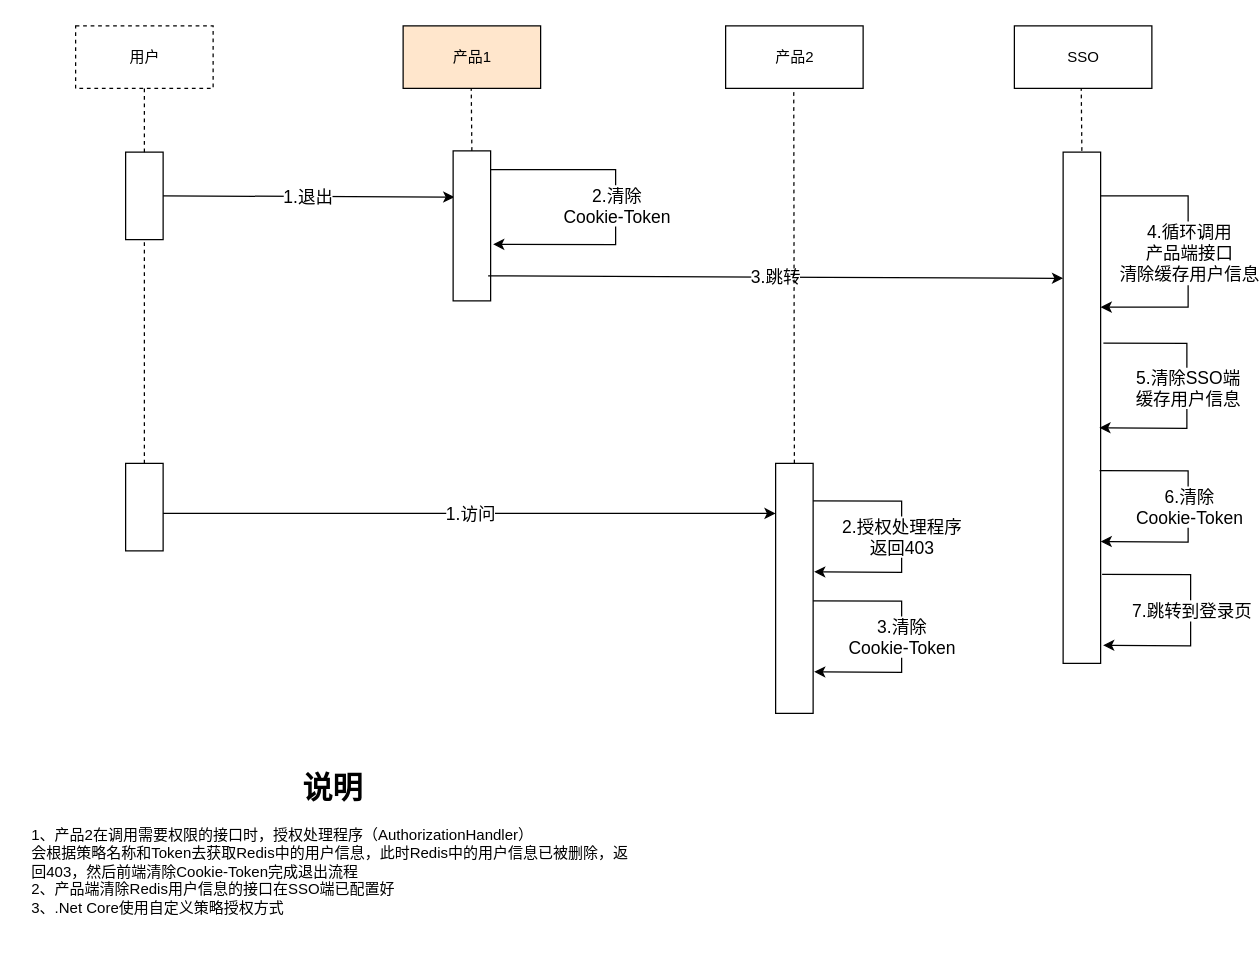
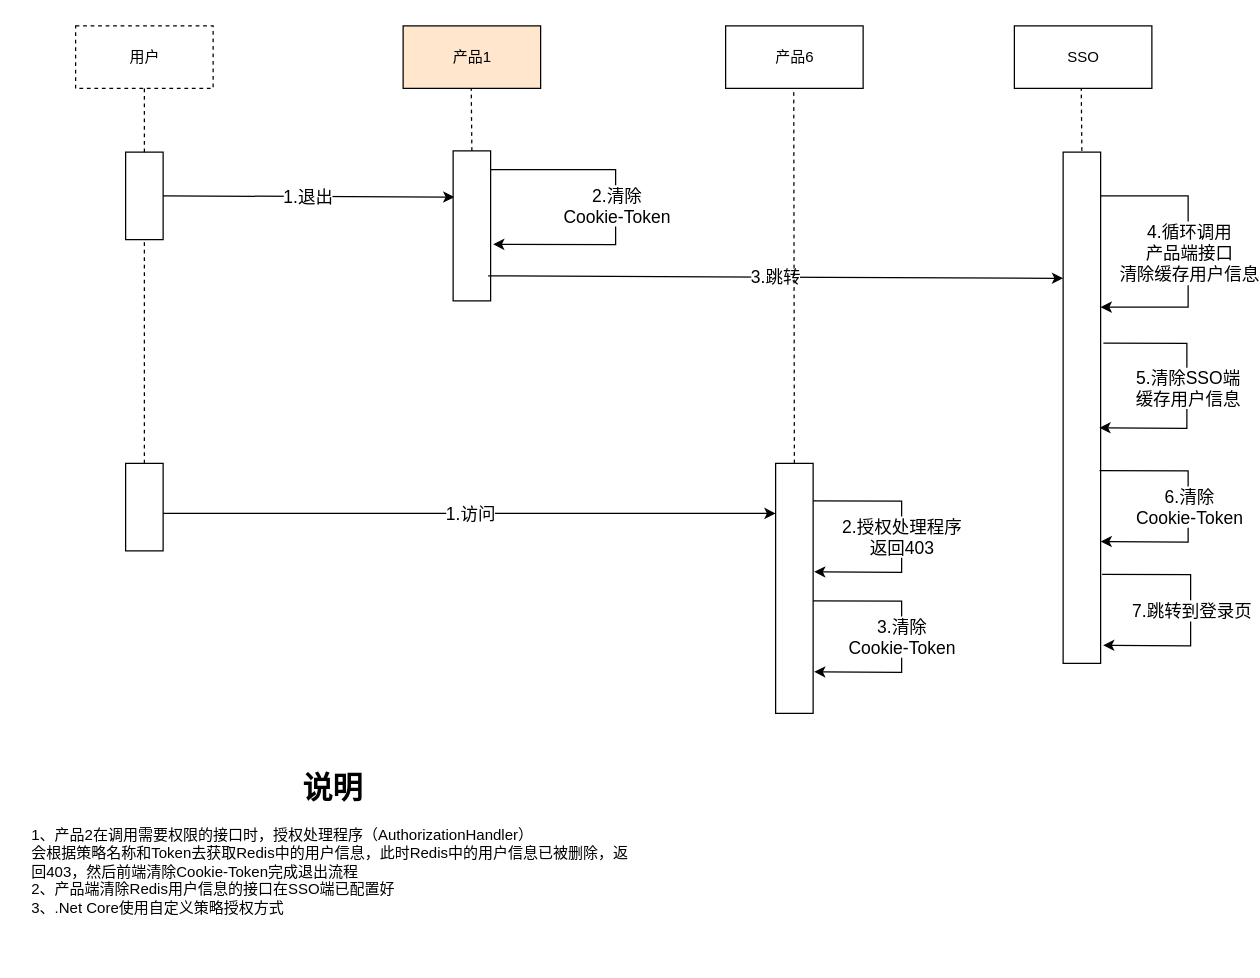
  <mxCell id="0" />
  <mxCell id="1" parent="0" />
  <mxCell id="2" value="用户" style="html=1;dashed=1;" parent="1" vertex="1"><mxGeometry x="60" y="20" width="110" height="50" as="geometry" /></mxCell>
  <mxCell id="3" value="SSO" style="html=1;" parent="1" vertex="1"><mxGeometry x="811" y="20" width="110" height="50" as="geometry" /></mxCell>
  <mxCell id="4" value="产品1" style="html=1;fillColor=#ffe6cc;" parent="1" vertex="1"><mxGeometry x="322" y="20" width="110" height="50" as="geometry" /></mxCell>
  <mxCell id="5" value="" style="rounded=0;whiteSpace=wrap;html=1;" parent="1" vertex="1"><mxGeometry x="100" y="121" width="30" height="70" as="geometry" /></mxCell>
  <mxCell id="6" value="" style="endArrow=classic;html=1;rounded=0;strokeWidth=1;exitX=1;exitY=0.5;exitDx=0;exitDy=0;entryX=0.033;entryY=0.308;entryDx=0;entryDy=0;entryPerimeter=0;" parent="1" source="5" target="9" edge="1"><mxGeometry relative="1" as="geometry"><mxPoint x="170" y="160" as="sourcePoint" /><mxPoint x="300" y="155.1" as="targetPoint" /></mxGeometry></mxCell>
  <mxCell id="7" value="1.退出" style="edgeLabel;resizable=0;html=1;align=center;verticalAlign=middle;fontSize=14;" parent="6" connectable="0" vertex="1"><mxGeometry relative="1" as="geometry" /></mxCell>
  <mxCell id="8" value="" style="endArrow=none;dashed=1;html=1;rounded=0;strokeWidth=1;fontSize=14;entryX=0.5;entryY=1;entryDx=0;entryDy=0;exitX=0.5;exitY=0;exitDx=0;exitDy=0;" parent="1" source="5" target="2" edge="1"><mxGeometry width="50" height="50" relative="1" as="geometry"><mxPoint x="110" y="130" as="sourcePoint" /><mxPoint x="160" y="80" as="targetPoint" /></mxGeometry></mxCell>
  <mxCell id="9" value="" style="rounded=0;whiteSpace=wrap;html=1;" parent="1" vertex="1"><mxGeometry x="362" y="120" width="30" height="120" as="geometry" /></mxCell>
  <mxCell id="10" value="" style="rounded=0;whiteSpace=wrap;html=1;" parent="1" vertex="1"><mxGeometry x="850" y="121" width="30" height="409" as="geometry" /></mxCell>
  <mxCell id="11" value="" style="endArrow=classic;html=1;rounded=0;strokeWidth=1;fontSize=14;entryX=0;entryY=0.664;entryDx=0;entryDy=0;entryPerimeter=0;exitX=0.933;exitY=0.833;exitDx=0;exitDy=0;exitPerimeter=0;" parent="1" source="9" edge="1"><mxGeometry relative="1" as="geometry"><mxPoint x="450" y="220" as="sourcePoint" /><mxPoint x="850" y="221.936" as="targetPoint" /></mxGeometry></mxCell>
  <mxCell id="12" value="3.跳转" style="edgeLabel;resizable=0;html=1;align=center;verticalAlign=middle;fontSize=14;" parent="11" connectable="0" vertex="1"><mxGeometry relative="1" as="geometry" /></mxCell>
  <mxCell id="13" value="" style="endArrow=classic;html=1;rounded=0;strokeWidth=1;fontSize=14;entryX=1;entryY=0.5;entryDx=0;entryDy=0;exitX=1.107;exitY=0.437;exitDx=0;exitDy=0;exitPerimeter=0;" parent="1" edge="1"><mxGeometry relative="1" as="geometry"><mxPoint x="882.21" y="273.733" as="sourcePoint" /><mxPoint x="879" y="341.5" as="targetPoint" /><Array as="points"><mxPoint x="949" y="274" /><mxPoint x="949" y="342" /></Array></mxGeometry></mxCell>
  <mxCell id="14" value="5.清除SSO端&lt;br&gt;缓存用户信息" style="edgeLabel;resizable=0;html=1;align=center;verticalAlign=middle;fontSize=14;" parent="13" connectable="0" vertex="1"><mxGeometry relative="1" as="geometry" /></mxCell>
  <mxCell id="15" value="" style="endArrow=none;dashed=1;html=1;rounded=0;strokeWidth=1;fontSize=14;entryX=0.5;entryY=1;entryDx=0;entryDy=0;" parent="1" edge="1"><mxGeometry x="-1" y="109" width="50" height="50" relative="1" as="geometry"><mxPoint x="377" y="120" as="sourcePoint" /><mxPoint x="376.5" y="70" as="targetPoint" /><mxPoint x="104" y="109" as="offset" /></mxGeometry></mxCell>
  <mxCell id="16" value="" style="endArrow=none;dashed=1;html=1;rounded=0;strokeWidth=1;fontSize=14;entryX=0.5;entryY=1;entryDx=0;entryDy=0;" parent="1" edge="1"><mxGeometry x="-1" y="109" width="50" height="50" relative="1" as="geometry"><mxPoint x="865" y="120" as="sourcePoint" /><mxPoint x="864.5" y="70" as="targetPoint" /><mxPoint x="104" y="109" as="offset" /></mxGeometry></mxCell>
  <mxCell id="17" value="" style="endArrow=classic;html=1;rounded=0;strokeWidth=1;fontSize=14;entryX=1.067;entryY=0.623;entryDx=0;entryDy=0;entryPerimeter=0;" parent="1" target="9" edge="1"><mxGeometry relative="1" as="geometry"><mxPoint x="392" y="134.97" as="sourcePoint" /><mxPoint x="392" y="225.021" as="targetPoint" /><Array as="points"><mxPoint x="492" y="135" /><mxPoint x="492" y="195" /></Array></mxGeometry></mxCell>
  <mxCell id="18" value="2.清除&lt;br&gt;Cookie-Token" style="edgeLabel;resizable=0;html=1;align=center;verticalAlign=middle;fontSize=14;" parent="17" connectable="0" vertex="1"><mxGeometry relative="1" as="geometry" /></mxCell>
  <mxCell id="19" value="" style="endArrow=classic;html=1;rounded=0;strokeWidth=1;fontSize=14;entryX=1;entryY=0.5;entryDx=0;entryDy=0;exitX=0.973;exitY=0.728;exitDx=0;exitDy=0;exitPerimeter=0;" parent="1" edge="1"><mxGeometry relative="1" as="geometry"><mxPoint x="879.19" y="375.752" as="sourcePoint" /><mxPoint x="880" y="432.5" as="targetPoint" /><Array as="points"><mxPoint x="950" y="376" /><mxPoint x="950" y="433" /></Array></mxGeometry></mxCell>
  <mxCell id="20" value="6.清除&lt;br&gt;Cookie-Token" style="edgeLabel;resizable=0;html=1;align=center;verticalAlign=middle;fontSize=14;" parent="19" connectable="0" vertex="1"><mxGeometry relative="1" as="geometry" /></mxCell>
  <mxCell id="21" value="" style="endArrow=classic;html=1;rounded=0;strokeWidth=1;fontSize=14;" parent="1" edge="1"><mxGeometry relative="1" as="geometry"><mxPoint x="880" y="156" as="sourcePoint" /><mxPoint x="880" y="245" as="targetPoint" /><Array as="points"><mxPoint x="950" y="156" /><mxPoint x="950" y="245" /></Array></mxGeometry></mxCell>
  <mxCell id="22" value="4.循环调用&lt;br&gt;产品端接口&lt;br&gt;清除缓存用户信息" style="edgeLabel;resizable=0;html=1;align=center;verticalAlign=middle;fontSize=14;" parent="21" connectable="0" vertex="1"><mxGeometry relative="1" as="geometry" /></mxCell>
  <mxCell id="23" value="" style="endArrow=classic;html=1;rounded=0;strokeWidth=1;fontSize=14;entryX=1;entryY=0.5;entryDx=0;entryDy=0;exitX=0.973;exitY=0.728;exitDx=0;exitDy=0;exitPerimeter=0;" parent="1" edge="1"><mxGeometry relative="1" as="geometry"><mxPoint x="881.19" y="458.752" as="sourcePoint" /><mxPoint x="882" y="515.5" as="targetPoint" /><Array as="points"><mxPoint x="952" y="459" /><mxPoint x="952" y="516" /></Array></mxGeometry></mxCell>
  <mxCell id="24" value="7.跳转到登录页" style="edgeLabel;resizable=0;html=1;align=center;verticalAlign=middle;fontSize=14;" parent="23" connectable="0" vertex="1"><mxGeometry relative="1" as="geometry" /></mxCell>
- <mxCell id="25" value="产品2" style="html=1;" parent="1" vertex="1"><mxGeometry x="580" y="20" width="110" height="50" as="geometry" /></mxCell>
+ <mxCell id="25" value="产品6" style="html=1;" parent="1" vertex="1"><mxGeometry x="580" y="20" width="110" height="50" as="geometry" /></mxCell>
  <mxCell id="26" value="" style="rounded=0;whiteSpace=wrap;html=1;" parent="1" vertex="1"><mxGeometry x="620" y="370" width="30" height="200" as="geometry" /></mxCell>
  <mxCell id="27" value="" style="endArrow=none;dashed=1;html=1;rounded=0;strokeWidth=1;fontSize=14;entryX=0.5;entryY=1;entryDx=0;entryDy=0;exitX=0.5;exitY=0;exitDx=0;exitDy=0;" parent="1" source="26" edge="1"><mxGeometry x="-1" y="109" width="50" height="50" relative="1" as="geometry"><mxPoint x="635" y="120" as="sourcePoint" /><mxPoint x="634.5" y="70" as="targetPoint" /><mxPoint x="104" y="109" as="offset" /></mxGeometry></mxCell>
  <mxCell id="28" value="" style="rounded=0;whiteSpace=wrap;html=1;" parent="1" vertex="1"><mxGeometry x="100" y="370" width="30" height="70" as="geometry" /></mxCell>
  <mxCell id="29" value="" style="endArrow=classic;html=1;rounded=0;strokeWidth=1;exitX=1;exitY=0.5;exitDx=0;exitDy=0;" parent="1" edge="1"><mxGeometry relative="1" as="geometry"><mxPoint x="130" y="410" as="sourcePoint" /><mxPoint x="620" y="410" as="targetPoint" /></mxGeometry></mxCell>
  <mxCell id="30" value="1.访问" style="edgeLabel;resizable=0;html=1;align=center;verticalAlign=middle;fontSize=14;" parent="29" connectable="0" vertex="1"><mxGeometry relative="1" as="geometry" /></mxCell>
  <mxCell id="31" value="" style="endArrow=classic;html=1;rounded=0;strokeWidth=1;fontSize=14;entryX=1;entryY=0.5;entryDx=0;entryDy=0;exitX=0.973;exitY=0.728;exitDx=0;exitDy=0;exitPerimeter=0;" parent="1" edge="1"><mxGeometry relative="1" as="geometry"><mxPoint x="650" y="400.002" as="sourcePoint" /><mxPoint x="650.81" y="456.75" as="targetPoint" /><Array as="points"><mxPoint x="720.81" y="400.25" /><mxPoint x="720.81" y="457.25" /></Array></mxGeometry></mxCell>
  <mxCell id="32" value="2.授权处理程序&lt;br&gt;返回403" style="edgeLabel;resizable=0;html=1;align=center;verticalAlign=middle;fontSize=14;" parent="31" connectable="0" vertex="1"><mxGeometry relative="1" as="geometry" /></mxCell>
  <mxCell id="33" value="" style="endArrow=classic;html=1;rounded=0;strokeWidth=1;fontSize=14;entryX=1;entryY=0.5;entryDx=0;entryDy=0;exitX=0.973;exitY=0.728;exitDx=0;exitDy=0;exitPerimeter=0;" parent="1" edge="1"><mxGeometry relative="1" as="geometry"><mxPoint x="650" y="480.002" as="sourcePoint" /><mxPoint x="650.81" y="536.75" as="targetPoint" /><Array as="points"><mxPoint x="720.81" y="480.25" /><mxPoint x="720.81" y="537.25" /></Array></mxGeometry></mxCell>
  <mxCell id="34" value="3.清除&lt;br&gt;Cookie-Token" style="edgeLabel;resizable=0;html=1;align=center;verticalAlign=middle;fontSize=14;" parent="33" connectable="0" vertex="1"><mxGeometry relative="1" as="geometry" /></mxCell>
  <mxCell id="35" value="&lt;h1 style=&quot;text-align: center;&quot;&gt;说明&lt;/h1&gt;&lt;p&gt;1、产品2在调用需要权限的接口时，授权处理程序（AuthorizationHandler）&lt;br style=&quot;border-color: var(--border-color);&quot;&gt;会根据策略名称和Token去获取Redis中的用户信息，此时Redis中的用户信息已被删除，返回403，然后前端清除Cookie-Token完成退出流程&lt;br style=&quot;border-color: var(--border-color);&quot;&gt;2、产品端清除Redis用户信息的接口在SSO端已配置好&lt;br style=&quot;border-color: var(--border-color);&quot;&gt;3、.Net Core使用自定义策略授权方式&lt;br&gt;&lt;/p&gt;" style="text;html=1;strokeColor=none;fillColor=none;spacing=5;spacingTop=-20;whiteSpace=wrap;overflow=hidden;rounded=0;" parent="1" vertex="1"><mxGeometry x="20" y="610" width="490" height="150" as="geometry" /></mxCell>
  <mxCell id="36" value="" style="endArrow=none;dashed=1;html=1;rounded=0;strokeWidth=1;fontSize=14;entryX=0.5;entryY=1;entryDx=0;entryDy=0;exitX=0.5;exitY=0;exitDx=0;exitDy=0;" edge="1" parent="1" source="28" target="5"><mxGeometry x="-1" y="109" width="50" height="50" relative="1" as="geometry"><mxPoint x="114.5" y="251" as="sourcePoint" /><mxPoint x="114.5" y="200" as="targetPoint" /><mxPoint x="104" y="109" as="offset" /></mxGeometry></mxCell>
